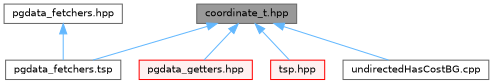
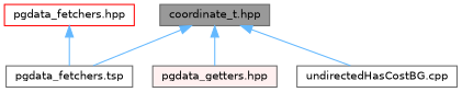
  digraph {
    node [color=grey40 fillcolor=white fontname=Helvetica fontsize=10 shape=box style=filled]
    edge [color=steelblue1 dir=back fontname=Helvetica fontsize=10 labelfontname=Helvetica labelfontsize=10 style=solid]
    n1 [color=gray40 fillcolor=grey60 fontcolor=black height=0.2 label="coordinate_t.hpp" width=0.4]
    n2 [height=0.2 label="pgdata_fetchers.tsp" width=0.4]
-   n3 [color=red fillcolor="#FFF0F0" height=0.2 label="pgdata_getters.hpp" width=0.4]
-   n4 [color=red fillcolor="#FFF0F0" height=0.2 label="tsp.hpp" width=0.4]
+   n3 [fillcolor="#FFF0F0" height=0.2 label="pgdata_getters.hpp" width=0.4]
    n5 [height=0.2 label="undirectedHasCostBG.cpp" width=0.4]
-   n6 [height=0.2 label="pgdata_fetchers.hpp" width=0.4]
+   n6 [color=red height=0.2 label="pgdata_fetchers.hpp" width=0.4]
    n1 -> n2
    n1 -> n3
-   n1 -> n4
    n1 -> n5
    n6 -> n2
  }
